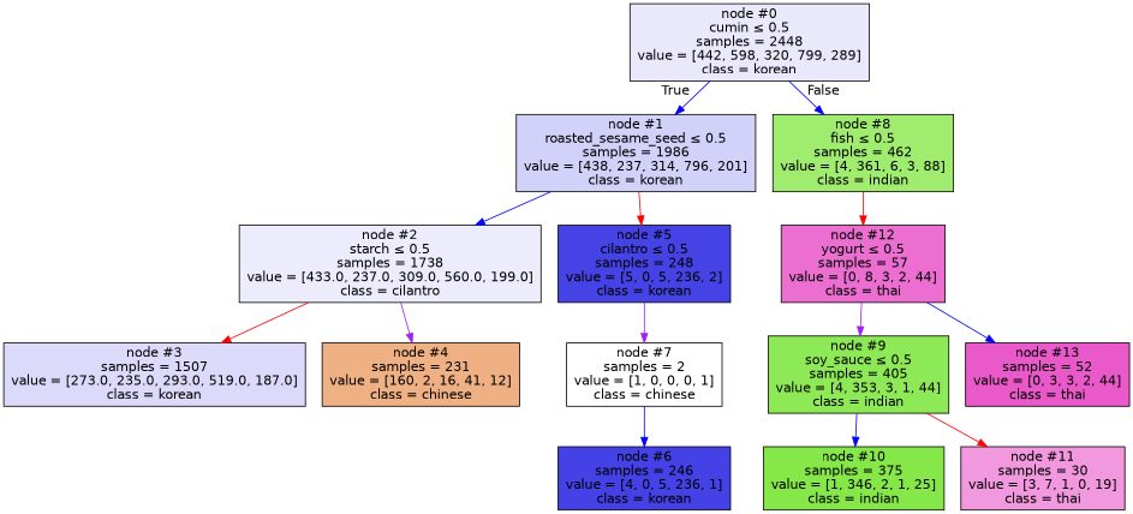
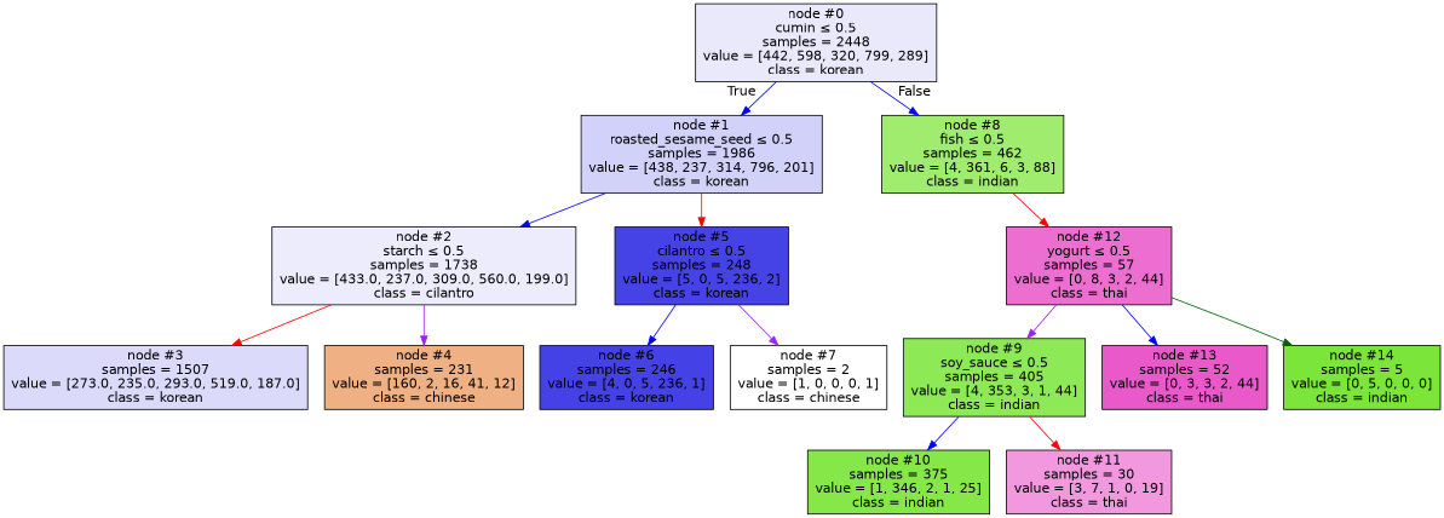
  digraph {
    node [color=black fontname=helvetica shape=box style=filled]
    edge [color=blue fontname=helvetica]
    n1 [fillcolor="#eae9fc" label=<node &#35;0<br/>cumin &le; 0.5<br/>samples = 2448<br/>value = [442, 598, 320, 799, 289]<br/>class = korean>]
    n2 [fillcolor="#d2d1f9" label=<node &#35;1<br/>roasted_sesame_seed &le; 0.5<br/>samples = 1986<br/>value = [438, 237, 314, 796, 201]<br/>class = korean>]
    n3 [fillcolor="#9fec6e" label=<node &#35;8<br/>fish &le; 0.5<br/>samples = 462<br/>value = [4, 361, 6, 3, 88]<br/>class = indian>]
    n4 [fillcolor="#ececfc" label=<node &#35;2<br/>starch &le; 0.5<br/>samples = 1738<br/>value = [433.0, 237.0, 309.0, 560.0, 199.0]<br/>class = cilantro>]
    n5 [fillcolor="#4643e6" label=<node &#35;5<br/>cilantro &le; 0.5<br/>samples = 248<br/>value = [5, 0, 5, 236, 2]<br/>class = korean>]
    n6 [fillcolor="#ec6ed1" label=<node &#35;12<br/>yogurt &le; 0.5<br/>samples = 57<br/>value = [0, 8, 3, 2, 44]<br/>class = thai>]
    n7 [fillcolor="#dbdafa" label=<node &#35;3<br/>samples = 1507<br/>value = [273.0, 235.0, 293.0, 519.0, 187.0]<br/>class = korean>]
    n8 [fillcolor="#efb083" label=<node &#35;4<br/>samples = 231<br/>value = [160, 2, 16, 41, 12]<br/>class = chinese>]
    n9 [fillcolor="#4441e6" label=<node &#35;6<br/>samples = 246<br/>value = [4, 0, 5, 236, 1]<br/>class = korean>]
    n10 [fillcolor="#ffffff" label=<node &#35;7<br/>samples = 2<br/>value = [1, 0, 0, 0, 1]<br/>class = chinese>]
    n11 [fillcolor="#8ee956" label=<node &#35;9<br/>soy_sauce &le; 0.5<br/>samples = 405<br/>value = [4, 353, 3, 1, 44]<br/>class = indian>]
    n12 [fillcolor="#86e749" label=<node &#35;10<br/>samples = 375<br/>value = [1, 346, 2, 1, 25]<br/>class = indian>]
    n13 [fillcolor="#f198de" label=<node &#35;11<br/>samples = 30<br/>value = [3, 7, 1, 0, 19]<br/>class = thai>]
    n14 [fillcolor="#e959ca" label=<node &#35;13<br/>samples = 52<br/>value = [0, 3, 3, 2, 44]<br/>class = thai>]
+   n15 [fillcolor="#7be539" label=<node &#35;14<br/>samples = 5<br/>value = [0, 5, 0, 0, 0]<br/>class = indian>]
    n1 -> n2 [headlabel=True labelangle=45 labeldistance=2.5]
    n1 -> n3 [headlabel=False labelangle=-45 labeldistance=2.5]
    n2 -> n4
    n2 -> n5 [color=red]
    n3 -> n6 [color=red]
    n4 -> n7 [color=red]
    n4 -> n8 [color=purple]
-   n10 -> n9
+   n5 -> n9
    n5 -> n10 [color=purple]
    n6 -> n11 [color=purple]
    n6 -> n14
+   n6 -> n15 [color=darkgreen]
    n11 -> n12
    n11 -> n13 [color=red]
  }
